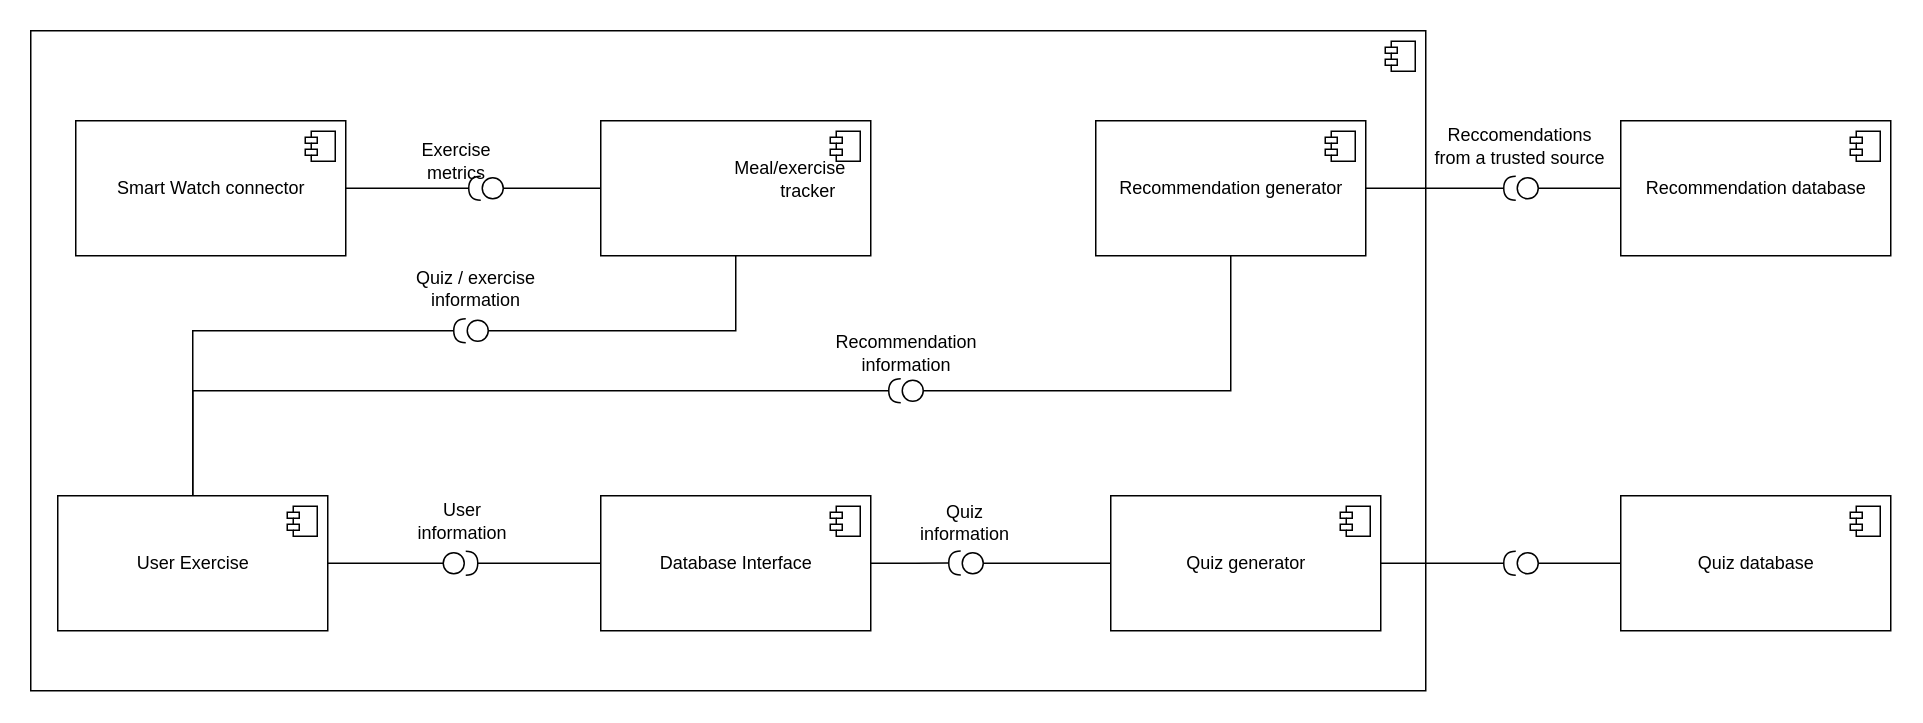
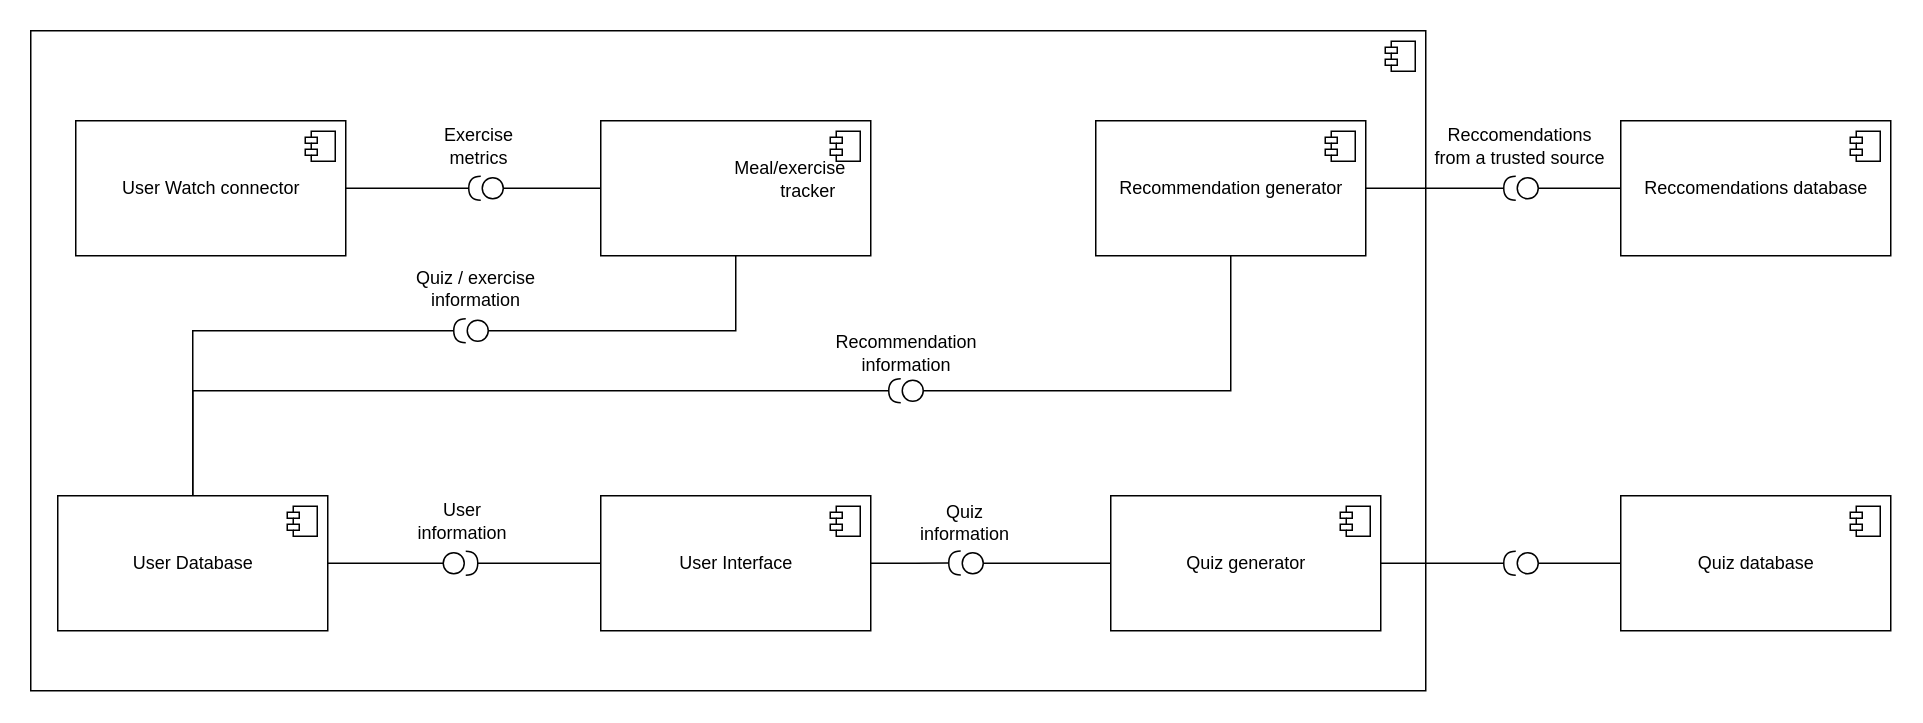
  <mxCell id="0" />
  <mxCell id="1" parent="0" />
  <mxCell id="2" value="" style="html=1;dropTarget=0;" parent="1" vertex="1"><mxGeometry x="20" y="20" width="930" height="440" as="geometry" /></mxCell>
  <mxCell id="3" value="" style="shape=module;jettyWidth=8;jettyHeight=4;" parent="2" vertex="1"><mxGeometry x="1" width="20" height="20" relative="1" as="geometry"><mxPoint x="-27" y="7" as="offset" /></mxGeometry></mxCell>
  <mxCell id="4" style="edgeStyle=orthogonalEdgeStyle;rounded=0;orthogonalLoop=1;jettySize=auto;html=1;exitX=0;exitY=0.5;exitDx=0;exitDy=0;endArrow=halfCircle;endFill=0;" parent="1" source="6" edge="1"><mxGeometry relative="1" as="geometry"><mxPoint x="310" y="375" as="targetPoint" /></mxGeometry></mxCell>
  <mxCell id="5" style="edgeStyle=orthogonalEdgeStyle;rounded=0;orthogonalLoop=1;jettySize=auto;html=1;exitX=1;exitY=0.5;exitDx=0;exitDy=0;endArrow=halfCircle;endFill=0;" parent="1" source="6" edge="1"><mxGeometry relative="1" as="geometry"><mxPoint x="640" y="374.87" as="targetPoint" /></mxGeometry></mxCell>
- <mxCell id="6" value="Database Interface" style="html=1;dropTarget=0;" parent="1" vertex="1"><mxGeometry x="400" y="330" width="180" height="90" as="geometry" /></mxCell>
+ <mxCell id="6" value="User Interface" style="html=1;dropTarget=0;" parent="1" vertex="1"><mxGeometry x="400" y="330" width="180" height="90" as="geometry" /></mxCell>
  <mxCell id="7" value="" style="shape=module;jettyWidth=8;jettyHeight=4;" parent="6" vertex="1"><mxGeometry x="1" width="20" height="20" relative="1" as="geometry"><mxPoint x="-27" y="7" as="offset" /></mxGeometry></mxCell>
  <mxCell id="8" style="edgeStyle=orthogonalEdgeStyle;rounded=0;orthogonalLoop=1;jettySize=auto;html=1;exitX=1;exitY=0.5;exitDx=0;exitDy=0;endArrow=halfCircle;endFill=0;" parent="1" source="9" edge="1"><mxGeometry relative="1" as="geometry"><mxPoint x="320" y="125" as="targetPoint" /></mxGeometry></mxCell>
- <mxCell id="9" value="Smart Watch connector" style="html=1;dropTarget=0;" parent="1" vertex="1"><mxGeometry x="50" y="80" width="180" height="90" as="geometry" /></mxCell>
+ <mxCell id="9" value="User Watch connector" style="html=1;dropTarget=0;" parent="1" vertex="1"><mxGeometry x="50" y="80" width="180" height="90" as="geometry" /></mxCell>
  <mxCell id="10" value="" style="shape=module;jettyWidth=8;jettyHeight=4;" parent="9" vertex="1"><mxGeometry x="1" width="20" height="20" relative="1" as="geometry"><mxPoint x="-27" y="7" as="offset" /></mxGeometry></mxCell>
  <mxCell id="11" style="edgeStyle=orthogonalEdgeStyle;rounded=0;orthogonalLoop=1;jettySize=auto;html=1;exitX=0;exitY=0.5;exitDx=0;exitDy=0;endArrow=circle;endFill=0;" parent="1" source="13" edge="1"><mxGeometry relative="1" as="geometry"><mxPoint x="320" y="125" as="targetPoint" /></mxGeometry></mxCell>
  <mxCell id="12" style="edgeStyle=orthogonalEdgeStyle;rounded=0;orthogonalLoop=1;jettySize=auto;html=1;exitX=0.5;exitY=1;exitDx=0;exitDy=0;endArrow=circle;endFill=0;" parent="1" source="13" edge="1"><mxGeometry relative="1" as="geometry"><mxPoint x="310" y="220" as="targetPoint" /><Array as="points"><mxPoint x="490" y="220" /><mxPoint x="310" y="220" /></Array></mxGeometry></mxCell>
  <mxCell id="13" value="&lt;p style=&quot;margin-top:0cm;margin-right:0cm;margin-bottom:&lt;br/&gt;0cm;margin-left:72.0pt;mso-add-space:auto;text-indent:-18.0pt;mso-list:l0 level2 lfo1&quot; class=&quot;MsoListParagraph&quot;&gt;Meal/exercise&lt;br/&gt;tracker&lt;/p&gt;" style="html=1;dropTarget=0;" parent="1" vertex="1"><mxGeometry x="400" y="80" width="180" height="90" as="geometry" /></mxCell>
  <mxCell id="14" value="" style="shape=module;jettyWidth=8;jettyHeight=4;" parent="13" vertex="1"><mxGeometry x="1" width="20" height="20" relative="1" as="geometry"><mxPoint x="-27" y="7" as="offset" /></mxGeometry></mxCell>
  <mxCell id="15" style="edgeStyle=orthogonalEdgeStyle;rounded=0;orthogonalLoop=1;jettySize=auto;html=1;exitX=0;exitY=0.5;exitDx=0;exitDy=0;endArrow=circle;endFill=0;" parent="1" source="17" edge="1"><mxGeometry relative="1" as="geometry"><mxPoint x="640" y="375" as="targetPoint" /></mxGeometry></mxCell>
  <mxCell id="16" style="edgeStyle=orthogonalEdgeStyle;rounded=0;orthogonalLoop=1;jettySize=auto;html=1;exitX=1;exitY=0.5;exitDx=0;exitDy=0;endArrow=halfCircle;endFill=0;" parent="1" source="17" edge="1"><mxGeometry relative="1" as="geometry"><mxPoint x="1010" y="375" as="targetPoint" /></mxGeometry></mxCell>
  <mxCell id="17" value="Quiz generator" style="html=1;dropTarget=0;" parent="1" vertex="1"><mxGeometry x="740" y="330" width="180" height="90" as="geometry" /></mxCell>
  <mxCell id="18" value="" style="shape=module;jettyWidth=8;jettyHeight=4;" parent="17" vertex="1"><mxGeometry x="1" width="20" height="20" relative="1" as="geometry"><mxPoint x="-27" y="7" as="offset" /></mxGeometry></mxCell>
  <mxCell id="19" style="edgeStyle=orthogonalEdgeStyle;rounded=0;orthogonalLoop=1;jettySize=auto;html=1;endArrow=circle;endFill=0;" parent="1" source="22" edge="1"><mxGeometry relative="1" as="geometry"><mxPoint x="310" y="375" as="targetPoint" /></mxGeometry></mxCell>
  <mxCell id="20" style="edgeStyle=orthogonalEdgeStyle;rounded=0;orthogonalLoop=1;jettySize=auto;html=1;exitX=0.5;exitY=0;exitDx=0;exitDy=0;endArrow=halfCircle;endFill=0;" parent="1" source="22" edge="1"><mxGeometry relative="1" as="geometry"><mxPoint x="310" y="220" as="targetPoint" /><Array as="points"><mxPoint x="128" y="220" /><mxPoint x="310" y="220" /></Array></mxGeometry></mxCell>
  <mxCell id="21" style="edgeStyle=orthogonalEdgeStyle;rounded=0;orthogonalLoop=1;jettySize=auto;html=1;exitX=0.5;exitY=0;exitDx=0;exitDy=0;endArrow=halfCircle;endFill=0;" parent="1" source="22" edge="1"><mxGeometry relative="1" as="geometry"><mxPoint x="600" y="260" as="targetPoint" /><Array as="points"><mxPoint x="128" y="260" /></Array></mxGeometry></mxCell>
- <mxCell id="22" value="User Exercise" style="html=1;dropTarget=0;" parent="1" vertex="1"><mxGeometry x="38" y="330" width="180" height="90" as="geometry" /></mxCell>
+ <mxCell id="22" value="User Database" style="html=1;dropTarget=0;" parent="1" vertex="1"><mxGeometry x="38" y="330" width="180" height="90" as="geometry" /></mxCell>
  <mxCell id="23" value="" style="shape=module;jettyWidth=8;jettyHeight=4;" parent="22" vertex="1"><mxGeometry x="1" width="20" height="20" relative="1" as="geometry"><mxPoint x="-27" y="7" as="offset" /></mxGeometry></mxCell>
  <mxCell id="24" style="edgeStyle=orthogonalEdgeStyle;rounded=0;orthogonalLoop=1;jettySize=auto;html=1;exitX=1;exitY=0.5;exitDx=0;exitDy=0;endArrow=halfCircle;endFill=0;" parent="1" source="26" edge="1"><mxGeometry relative="1" as="geometry"><mxPoint x="1010" y="125" as="targetPoint" /></mxGeometry></mxCell>
  <mxCell id="25" style="edgeStyle=orthogonalEdgeStyle;rounded=0;orthogonalLoop=1;jettySize=auto;html=1;exitX=0.5;exitY=1;exitDx=0;exitDy=0;endArrow=circle;endFill=0;" parent="1" source="26" edge="1"><mxGeometry relative="1" as="geometry"><mxPoint x="600" y="260" as="targetPoint" /><Array as="points"><mxPoint x="820" y="260" /></Array></mxGeometry></mxCell>
  <mxCell id="26" value="Recommendation generator" style="html=1;dropTarget=0;" parent="1" vertex="1"><mxGeometry x="730" y="80" width="180" height="90" as="geometry" /></mxCell>
  <mxCell id="27" value="" style="shape=module;jettyWidth=8;jettyHeight=4;" parent="26" vertex="1"><mxGeometry x="1" width="20" height="20" relative="1" as="geometry"><mxPoint x="-27" y="7" as="offset" /></mxGeometry></mxCell>
  <mxCell id="28" value="User information" style="text;html=1;strokeColor=none;fillColor=none;align=center;verticalAlign=middle;whiteSpace=wrap;rounded=0;" parent="1" vertex="1"><mxGeometry x="272" y="332" width="72" height="30" as="geometry" /></mxCell>
  <mxCell id="29" value="Quiz information" style="text;html=1;strokeColor=none;fillColor=none;align=center;verticalAlign=middle;whiteSpace=wrap;rounded=0;" parent="1" vertex="1"><mxGeometry x="613" y="333" width="60" height="30" as="geometry" /></mxCell>
  <mxCell id="30" style="edgeStyle=orthogonalEdgeStyle;rounded=0;orthogonalLoop=1;jettySize=auto;html=1;exitX=0;exitY=0.5;exitDx=0;exitDy=0;endArrow=circle;endFill=0;" parent="1" source="31" edge="1"><mxGeometry relative="1" as="geometry"><mxPoint x="1010" y="125" as="targetPoint" /></mxGeometry></mxCell>
- <mxCell id="31" value="Recommendation database" style="html=1;dropTarget=0;" parent="1" vertex="1"><mxGeometry x="1080" y="80" width="180" height="90" as="geometry" /></mxCell>
+ <mxCell id="31" value="Reccomendations database" style="html=1;dropTarget=0;" parent="1" vertex="1"><mxGeometry x="1080" y="80" width="180" height="90" as="geometry" /></mxCell>
  <mxCell id="32" value="" style="shape=module;jettyWidth=8;jettyHeight=4;" parent="31" vertex="1"><mxGeometry x="1" width="20" height="20" relative="1" as="geometry"><mxPoint x="-27" y="7" as="offset" /></mxGeometry></mxCell>
  <mxCell id="33" style="edgeStyle=orthogonalEdgeStyle;rounded=0;orthogonalLoop=1;jettySize=auto;html=1;exitX=0;exitY=0.5;exitDx=0;exitDy=0;endArrow=circle;endFill=0;" parent="1" source="34" edge="1"><mxGeometry relative="1" as="geometry"><mxPoint x="1010" y="375" as="targetPoint" /></mxGeometry></mxCell>
  <mxCell id="34" value="Quiz database" style="html=1;dropTarget=0;" parent="1" vertex="1"><mxGeometry x="1080" y="330" width="180" height="90" as="geometry" /></mxCell>
  <mxCell id="35" value="" style="shape=module;jettyWidth=8;jettyHeight=4;" parent="34" vertex="1"><mxGeometry x="1" width="20" height="20" relative="1" as="geometry"><mxPoint x="-27" y="7" as="offset" /></mxGeometry></mxCell>
  <mxCell id="36" value="Reccomendations from a trusted source" style="text;html=1;strokeColor=none;fillColor=none;align=center;verticalAlign=middle;whiteSpace=wrap;rounded=0;" parent="1" vertex="1"><mxGeometry x="951" y="82" width="124" height="30" as="geometry" /></mxCell>
- <mxCell id="37" value="Exercise metrics" style="text;html=1;strokeColor=none;fillColor=none;align=center;verticalAlign=middle;whiteSpace=wrap;rounded=0;" parent="1" vertex="1"><mxGeometry x="280" y="92" width="48" height="30" as="geometry" /></mxCell>
+ <mxCell id="37" value="Exercise metrics" style="text;html=1;strokeColor=none;fillColor=none;align=center;verticalAlign=middle;whiteSpace=wrap;rounded=0;" parent="1" vertex="1"><mxGeometry x="295" y="82" width="48" height="30" as="geometry" /></mxCell>
  <mxCell id="38" value="Quiz / exercise information" style="text;html=1;strokeColor=none;fillColor=none;align=center;verticalAlign=middle;whiteSpace=wrap;rounded=0;" parent="1" vertex="1"><mxGeometry x="272" y="177" width="90" height="30" as="geometry" /></mxCell>
  <mxCell id="39" value="Recommendation information" style="text;html=1;strokeColor=none;fillColor=none;align=center;verticalAlign=middle;whiteSpace=wrap;rounded=0;" parent="1" vertex="1"><mxGeometry x="559" y="220" width="90" height="30" as="geometry" /></mxCell>
